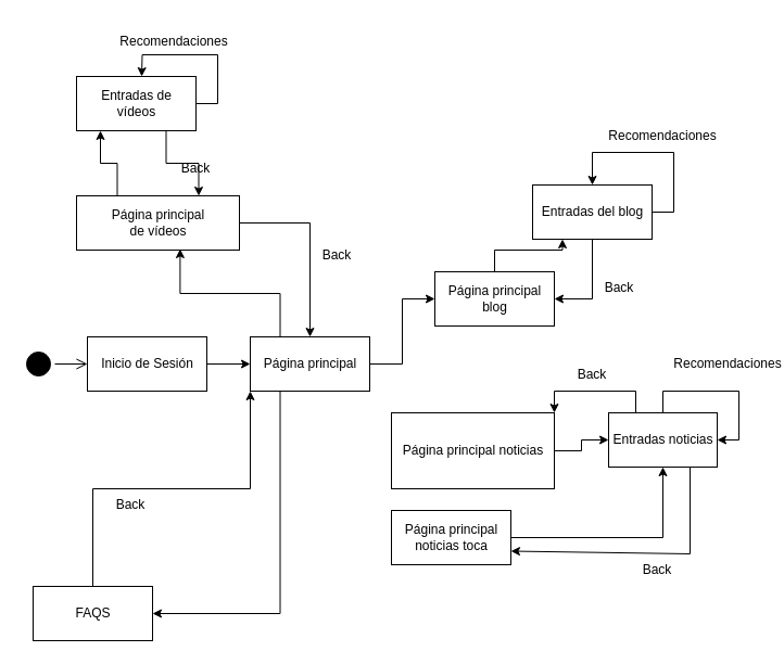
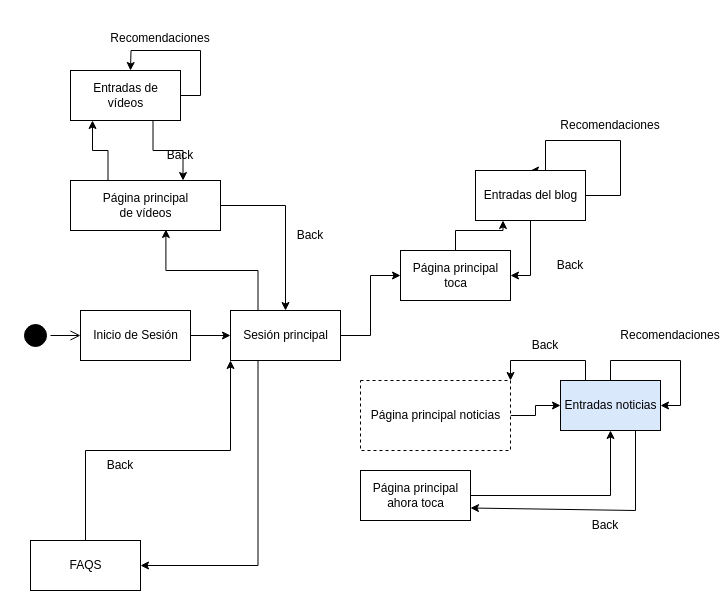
  <mxCell id="0" />
  <mxCell id="1" parent="0" />
  <mxCell id="2" value="" style="ellipse;html=1;shape=startState;fillColor=#000000;strokeColor=#000000;" parent="1" vertex="1"><mxGeometry x="20" y="320" width="30" height="30" as="geometry" /></mxCell>
  <mxCell id="3" value="" style="edgeStyle=orthogonalEdgeStyle;html=1;verticalAlign=bottom;endArrow=open;endSize=8;strokeColor=#000000;rounded=0;" parent="1" source="2" target="5" edge="1"><mxGeometry relative="1" as="geometry"><mxPoint x="100" y="335" as="targetPoint" /></mxGeometry></mxCell>
  <mxCell id="4" style="edgeStyle=orthogonalEdgeStyle;rounded=0;orthogonalLoop=1;jettySize=auto;html=1;exitX=1;exitY=0.5;exitDx=0;exitDy=0;entryX=0;entryY=0.5;entryDx=0;entryDy=0;strokeColor=#000000;" parent="1" source="5" target="9" edge="1"><mxGeometry relative="1" as="geometry" /></mxCell>
  <mxCell id="5" value="Inicio de Sesión" style="html=1;strokeColor=#000000;" parent="1" vertex="1"><mxGeometry x="80" y="310" width="110" height="50" as="geometry" /></mxCell>
  <mxCell id="6" style="edgeStyle=orthogonalEdgeStyle;rounded=0;orthogonalLoop=1;jettySize=auto;html=1;exitX=1;exitY=0.5;exitDx=0;exitDy=0;entryX=0;entryY=0.5;entryDx=0;entryDy=0;strokeColor=#000000;" parent="1" source="9" target="11" edge="1"><mxGeometry relative="1" as="geometry" /></mxCell>
  <mxCell id="7" style="edgeStyle=orthogonalEdgeStyle;rounded=0;orthogonalLoop=1;jettySize=auto;html=1;exitX=0.25;exitY=1;exitDx=0;exitDy=0;entryX=1;entryY=0.5;entryDx=0;entryDy=0;strokeColor=#000000;" parent="1" source="9" target="23" edge="1"><mxGeometry relative="1" as="geometry" /></mxCell>
  <mxCell id="8" style="edgeStyle=orthogonalEdgeStyle;rounded=0;orthogonalLoop=1;jettySize=auto;html=1;exitX=0.25;exitY=0;exitDx=0;exitDy=0;entryX=0.636;entryY=0.98;entryDx=0;entryDy=0;entryPerimeter=0;strokeColor=#000000;" parent="1" source="9" target="31" edge="1"><mxGeometry relative="1" as="geometry" /></mxCell>
- <mxCell id="9" value="Página principal" style="html=1;strokeColor=#000000;" parent="1" vertex="1"><mxGeometry x="230" y="310" width="110" height="50" as="geometry" /></mxCell>
+ <mxCell id="9" value="Sesión principal" style="html=1;strokeColor=#000000;" parent="1" vertex="1"><mxGeometry x="230" y="310" width="110" height="50" as="geometry" /></mxCell>
  <mxCell id="10" style="edgeStyle=orthogonalEdgeStyle;rounded=0;orthogonalLoop=1;jettySize=auto;html=1;exitX=0.5;exitY=0;exitDx=0;exitDy=0;entryX=0.25;entryY=1;entryDx=0;entryDy=0;strokeColor=#000000;" parent="1" source="11" target="14" edge="1"><mxGeometry relative="1" as="geometry" /></mxCell>
- <mxCell id="11" value="&lt;div&gt;Página principal &lt;br&gt;&lt;/div&gt;&lt;div&gt;blog&lt;/div&gt;" style="html=1;strokeColor=#000000;" parent="1" vertex="1"><mxGeometry x="400" y="250" width="110" height="50" as="geometry" /></mxCell>
+ <mxCell id="11" value="&lt;div&gt;Página principal &lt;br&gt;&lt;/div&gt;&lt;div&gt;toca&lt;/div&gt;" style="html=1;strokeColor=#000000;" parent="1" vertex="1"><mxGeometry x="400" y="250" width="110" height="50" as="geometry" /></mxCell>
  <mxCell id="12" style="edgeStyle=orthogonalEdgeStyle;rounded=0;orthogonalLoop=1;jettySize=auto;html=1;entryX=1;entryY=0.5;entryDx=0;entryDy=0;strokeColor=#000000;" parent="1" source="14" target="11" edge="1"><mxGeometry relative="1" as="geometry" /></mxCell>
  <mxCell id="13" style="edgeStyle=orthogonalEdgeStyle;rounded=0;orthogonalLoop=1;jettySize=auto;html=1;exitX=1;exitY=0.5;exitDx=0;exitDy=0;strokeColor=#000000;entryX=0.5;entryY=0;entryDx=0;entryDy=0;" parent="1" source="14" target="14" edge="1"><mxGeometry relative="1" as="geometry"><mxPoint x="520" y="100" as="targetPoint" /><Array as="points"><mxPoint x="620" y="195" /><mxPoint x="620" y="140" /><mxPoint x="545" y="140" /></Array></mxGeometry></mxCell>
- <mxCell id="14" value="Entradas del blog" style="html=1;strokeColor=#000000;" parent="1" vertex="1"><mxGeometry x="490" y="170" width="110" height="50" as="geometry" /></mxCell>
+ <mxCell id="14" value="Entradas del blog" style="html=1;strokeColor=#000000;" parent="1" vertex="1"><mxGeometry x="475" y="170" width="110" height="50" as="geometry" /></mxCell>
  <mxCell id="15" style="edgeStyle=orthogonalEdgeStyle;rounded=0;orthogonalLoop=1;jettySize=auto;html=1;exitX=1;exitY=0.5;exitDx=0;exitDy=0;strokeColor=#000000;" parent="1" source="16" target="20" edge="1"><mxGeometry relative="1" as="geometry" /></mxCell>
- <mxCell id="16" value="Página principal noticias" style="html=1;strokeColor=#000000;" parent="1" vertex="1"><mxGeometry x="360" y="380" width="150" height="70" as="geometry" /></mxCell>
+ <mxCell id="16" value="Página principal noticias" style="html=1;strokeColor=#000000;dashed=1;" parent="1" vertex="1"><mxGeometry x="360" y="380" width="150" height="70" as="geometry" /></mxCell>
  <mxCell id="17" style="edgeStyle=orthogonalEdgeStyle;rounded=0;orthogonalLoop=1;jettySize=auto;html=1;exitX=1;exitY=0.5;exitDx=0;exitDy=0;entryX=0.5;entryY=1;entryDx=0;entryDy=0;strokeColor=#000000;" parent="1" source="18" target="20" edge="1"><mxGeometry relative="1" as="geometry" /></mxCell>
- <mxCell id="18" value="&lt;div&gt;Página principal&lt;/div&gt;&lt;div&gt;noticias toca&lt;br&gt;&lt;/div&gt;" style="html=1;strokeColor=#000000;" parent="1" vertex="1"><mxGeometry x="360" y="470" width="110" height="50" as="geometry" /></mxCell>
+ <mxCell id="18" value="&lt;div&gt;Página principal&lt;/div&gt;&lt;div&gt;ahora toca&lt;br&gt;&lt;/div&gt;" style="html=1;strokeColor=#000000;" parent="1" vertex="1"><mxGeometry x="360" y="470" width="110" height="50" as="geometry" /></mxCell>
  <mxCell id="19" style="edgeStyle=orthogonalEdgeStyle;rounded=0;orthogonalLoop=1;jettySize=auto;html=1;exitX=0.25;exitY=0;exitDx=0;exitDy=0;entryX=1;entryY=0;entryDx=0;entryDy=0;strokeColor=#000000;" parent="1" source="20" target="16" edge="1"><mxGeometry relative="1" as="geometry" /></mxCell>
- <mxCell id="20" value="Entradas noticias" style="html=1;strokeColor=#000000;" parent="1" vertex="1"><mxGeometry x="560" y="380" width="100" height="50" as="geometry" /></mxCell>
+ <mxCell id="20" value="Entradas noticias" style="html=1;strokeColor=#000000;fillColor=#dae8fc;" parent="1" vertex="1"><mxGeometry x="560" y="380" width="100" height="50" as="geometry" /></mxCell>
  <mxCell id="21" style="edgeStyle=orthogonalEdgeStyle;rounded=0;orthogonalLoop=1;jettySize=auto;html=1;entryX=1;entryY=0.5;entryDx=0;entryDy=0;strokeColor=#000000;" parent="1" source="20" target="20" edge="1"><mxGeometry relative="1" as="geometry" /></mxCell>
  <mxCell id="22" style="edgeStyle=orthogonalEdgeStyle;rounded=0;orthogonalLoop=1;jettySize=auto;html=1;exitX=0.5;exitY=0;exitDx=0;exitDy=0;entryX=0;entryY=1;entryDx=0;entryDy=0;strokeColor=#000000;" parent="1" source="23" target="9" edge="1"><mxGeometry relative="1" as="geometry" /></mxCell>
  <mxCell id="23" value="FAQS" style="html=1;strokeColor=#000000;" parent="1" vertex="1"><mxGeometry x="30" y="540" width="110" height="50" as="geometry" /></mxCell>
  <mxCell id="24" value="Back" style="text;html=1;strokeColor=none;fillColor=none;align=center;verticalAlign=middle;whiteSpace=wrap;rounded=0;" parent="1" vertex="1"><mxGeometry x="90" y="450" width="60" height="30" as="geometry" /></mxCell>
  <mxCell id="25" value="Back" style="text;html=1;strokeColor=none;fillColor=none;align=center;verticalAlign=middle;whiteSpace=wrap;rounded=0;" parent="1" vertex="1"><mxGeometry x="515" y="330" width="60" height="30" as="geometry" /></mxCell>
  <mxCell id="26" value="Back" style="text;html=1;strokeColor=none;fillColor=none;align=center;verticalAlign=middle;whiteSpace=wrap;rounded=0;" parent="1" vertex="1"><mxGeometry x="550" y="250" width="40" height="30" as="geometry" /></mxCell>
  <mxCell id="27" value="Recomendaciones" style="text;html=1;strokeColor=none;fillColor=none;align=center;verticalAlign=middle;whiteSpace=wrap;rounded=0;" parent="1" vertex="1"><mxGeometry x="580" y="110" width="60" height="30" as="geometry" /></mxCell>
  <mxCell id="28" value="Recomendaciones" style="text;html=1;strokeColor=none;fillColor=none;align=center;verticalAlign=middle;whiteSpace=wrap;rounded=0;" parent="1" vertex="1"><mxGeometry x="640" y="320" width="60" height="30" as="geometry" /></mxCell>
  <mxCell id="29" style="edgeStyle=orthogonalEdgeStyle;rounded=0;orthogonalLoop=1;jettySize=auto;html=1;exitX=1;exitY=0.5;exitDx=0;exitDy=0;strokeColor=#000000;" parent="1" source="31" target="9" edge="1"><mxGeometry relative="1" as="geometry" /></mxCell>
  <mxCell id="30" style="edgeStyle=orthogonalEdgeStyle;rounded=0;orthogonalLoop=1;jettySize=auto;html=1;exitX=0.25;exitY=0;exitDx=0;exitDy=0;entryX=0.2;entryY=1;entryDx=0;entryDy=0;entryPerimeter=0;strokeColor=#000000;" parent="1" source="31" target="35" edge="1"><mxGeometry relative="1" as="geometry" /></mxCell>
  <mxCell id="31" value="&lt;div&gt;Página principal &lt;br&gt;&lt;/div&gt;&lt;div&gt;de vídeos&lt;/div&gt;" style="html=1;strokeColor=#000000;" parent="1" vertex="1"><mxGeometry x="70" y="180" width="150" height="50" as="geometry" /></mxCell>
  <mxCell id="32" value="Back" style="text;html=1;strokeColor=none;fillColor=none;align=center;verticalAlign=middle;whiteSpace=wrap;rounded=0;" parent="1" vertex="1"><mxGeometry x="290" y="220" width="40" height="30" as="geometry" /></mxCell>
  <mxCell id="33" style="edgeStyle=orthogonalEdgeStyle;rounded=0;orthogonalLoop=1;jettySize=auto;html=1;exitX=0.75;exitY=1;exitDx=0;exitDy=0;entryX=0.75;entryY=0;entryDx=0;entryDy=0;strokeColor=#000000;" parent="1" source="35" target="31" edge="1"><mxGeometry relative="1" as="geometry" /></mxCell>
  <mxCell id="34" style="edgeStyle=orthogonalEdgeStyle;rounded=0;orthogonalLoop=1;jettySize=auto;html=1;exitX=1;exitY=0.5;exitDx=0;exitDy=0;strokeColor=#000000;" parent="1" source="35" edge="1"><mxGeometry relative="1" as="geometry"><mxPoint x="130" y="70" as="targetPoint" /></mxGeometry></mxCell>
  <mxCell id="35" value="&lt;div&gt;Entradas de &lt;br&gt;&lt;/div&gt;&lt;div&gt;vídeos&lt;br&gt;&lt;/div&gt;" style="html=1;strokeColor=#000000;" parent="1" vertex="1"><mxGeometry x="70" y="70" width="110" height="50" as="geometry" /></mxCell>
  <mxCell id="36" value="Back" style="text;html=1;strokeColor=none;fillColor=none;align=center;verticalAlign=middle;whiteSpace=wrap;rounded=0;" parent="1" vertex="1"><mxGeometry x="160" y="140" width="40" height="30" as="geometry" /></mxCell>
  <mxCell id="37" value="Recomendaciones" style="text;html=1;strokeColor=none;fillColor=none;align=center;verticalAlign=middle;whiteSpace=wrap;rounded=0;" parent="1" vertex="1"><mxGeometry x="130" width="60" height="35" as="geometry" y="20" /></mxCell>
  <mxCell id="38" value="" style="endArrow=classic;html=1;rounded=0;exitX=0.75;exitY=1;exitDx=0;exitDy=0;entryX=1;entryY=0.75;entryDx=0;entryDy=0;" edge="1" parent="1" source="20" target="18"><mxGeometry width="50" height="50" relative="1" as="geometry"><mxPoint x="480" y="410" as="sourcePoint" /><mxPoint x="630" y="540" as="targetPoint" /><Array as="points"><mxPoint x="635" y="510" /></Array></mxGeometry></mxCell>
  <mxCell id="39" value="&lt;div&gt;Back&lt;/div&gt;" style="text;html=1;strokeColor=none;fillColor=none;align=center;verticalAlign=middle;whiteSpace=wrap;rounded=0;" vertex="1" parent="1"><mxGeometry x="575" y="510" width="60" height="30" as="geometry" /></mxCell>
